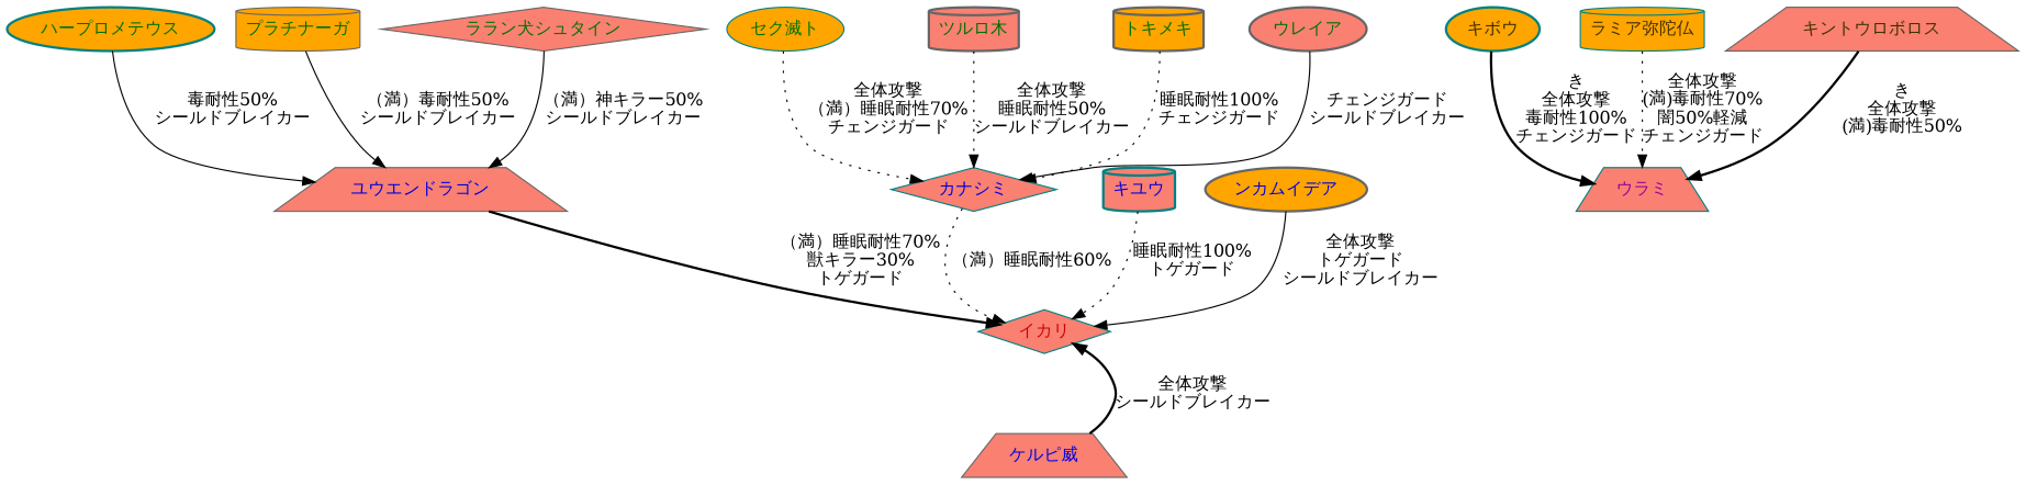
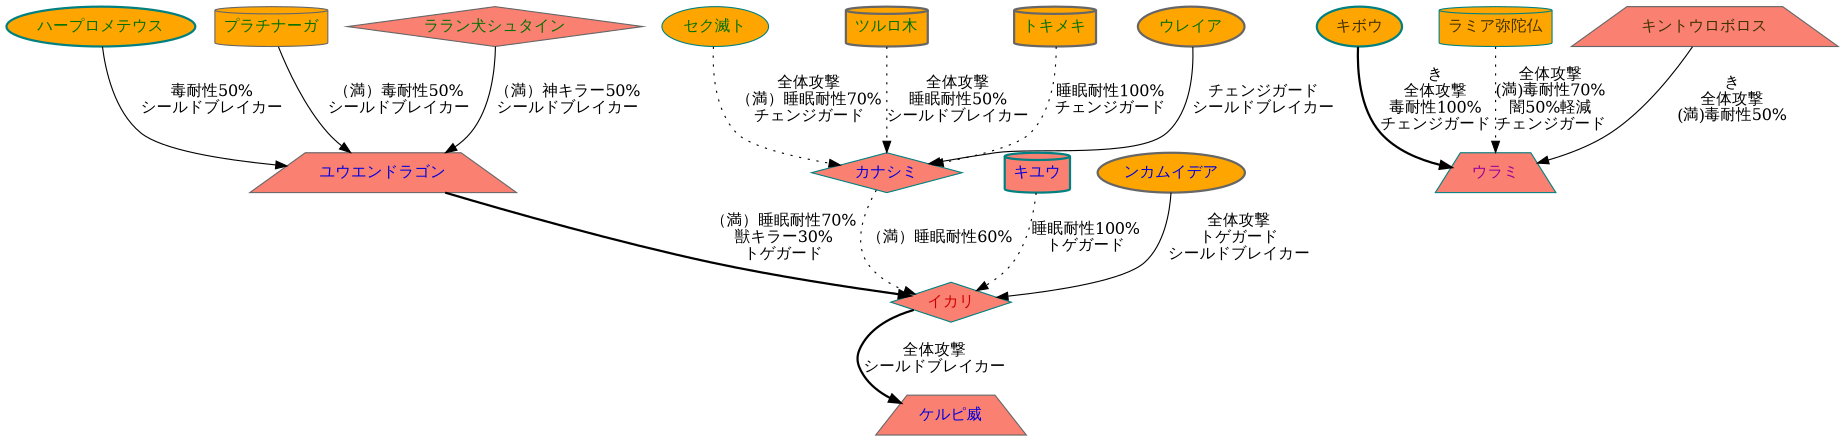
  digraph {
    node [color=gray40 fillcolor=salmon fontcolor="#007000" shape=cylinder style="solid,filled"]
    edge [style=dotted]
-   n1 [label="ツルロ木" style="bold,filled"]
+   n1 [fillcolor=orange label="ツルロ木" style="bold,filled"]
    n2 [color=teal fontcolor="#0000dd" label="カナシミ" shape=diamond]
    n3 [color=teal fontcolor="#cc0000" label="イカリ" shape=diamond]
    n4 [color=teal fillcolor=orange fontcolor="#403000" label="キボウ" shape=ellipse style="bold,filled"]
    n5 [color=teal fontcolor="#990099" label="ウラミ" shape=trapezium]
    n6 [color=teal fillcolor=orange label="ハープロメテウス" shape=ellipse style="bold,filled"]
    n7 [fontcolor="#0000dd" label="ユウエンドラゴン" shape=trapezium]
    n8 [fillcolor=orange label="トキメキ" style="bold,filled"]
-   n9 [label="ウレイア" shape=ellipse style="bold,filled"]
+   n9 [fillcolor=orange label="ウレイア" shape=ellipse style="bold,filled"]
    n10 [color=teal fontcolor="#0000dd" label="キユウ" style="bold,filled"]
    n11 [fillcolor=orange fontcolor="#0000dd" label="ンカムイデア" shape=ellipse style="bold,filled"]
    n12 [fontcolor="#0000dd" label="ケルピ威" shape=trapezium]
    n13 [color=teal fillcolor=orange label="セク滅ト" shape=ellipse]
    n14 [color=teal fillcolor=orange fontcolor="#403000" label="ラミア弥陀仏"]
    n15 [fontcolor="#403000" label="キントウロボロス" shape=trapezium]
    n16 [fillcolor=orange label="プラチナーガ"]
    n17 [label="ララン犬シュタイン" shape=diamond]
    n1 -> n2 [label="全体攻撃\n睡眠耐性50%\nシールドブレイカー"]
    n2 -> n3 [label="（満）睡眠耐性60%"]
    n4 -> n5 [label="き\n全体攻撃\n毒耐性100%\nチェンジガード" style=bold]
    n6 -> n7 [label="毒耐性50%\nシールドブレイカー" style=solid]
    n7 -> n3 [label="（満）睡眠耐性70%\n獣キラー30%\nトゲガード" style=bold]
    n8 -> n2 [label="睡眠耐性100%\nチェンジガード"]
    n9 -> n2 [label="チェンジガード\nシールドブレイカー" style=solid]
    n10 -> n3 [label="睡眠耐性100%\nトゲガード"]
    n11 -> n3 [label="全体攻撃\nトゲガード\nシールドブレイカー" style=solid]
-   n12 -> n3 [label="全体攻撃\nシールドブレイカー" style=bold]
+   n3 -> n12 [label="全体攻撃\nシールドブレイカー" style=bold]
    n13 -> n2 [label="全体攻撃\n（満）睡眠耐性70%\nチェンジガード"]
    n14 -> n5 [label="全体攻撃\n(満)毒耐性70%\n闇50%軽減\nチェンジガード"]
-   n15 -> n5 [label="き\n全体攻撃\n(満)毒耐性50%" style=bold]
+   n15 -> n5 [label="き\n全体攻撃\n(満)毒耐性50%" style=solid]
    n16 -> n7 [label="（満）毒耐性50%\nシールドブレイカー" style=solid]
    n17 -> n7 [label="（満）神キラー50%\nシールドブレイカー" style=solid]
  }
